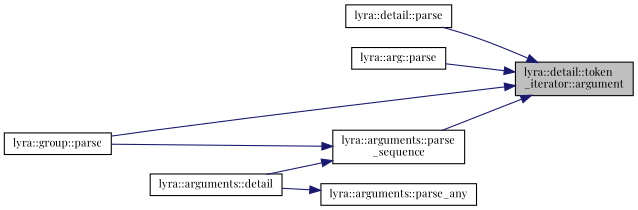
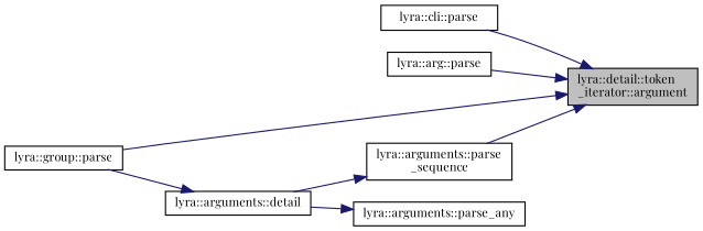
  digraph {
    fontname="Playfair Display"
    rankdir=RL
    node [color=black fillcolor=white fontname="Playfair Display" fontsize=10 shape=record style=filled]
    edge [color=midnightblue dir=back fontname="Playfair Display" fontsize=10 labelfontname=Helvetica labelfontsize=10 style=solid]
    n1 [fillcolor=grey75 fontcolor=black height=0.2 label="lyra::detail::token\l_iterator::argument" width=0.4]
-   n2 [height=0.2 label="lyra::detail::parse" width=0.4]
+   n2 [height=0.2 label="lyra::cli::parse" width=0.4]
    n3 [height=0.2 label="lyra::arg::parse" width=0.4]
    n4 [height=0.2 label="lyra::group::parse" width=0.4]
    n5 [height=0.2 label="lyra::arguments::parse\l_sequence" width=0.4]
    n6 [height=0.2 label="lyra::arguments::parse_any" width=0.4]
    n7 [height=0.2 label="lyra::arguments::detail" width=0.4]
    n1 -> n2
    n1 -> n3
    n1 -> n4
    n1 -> n5
    n5 -> n7
    n6 -> n7
-   n5 -> n4
+   n7 -> n4
  }
